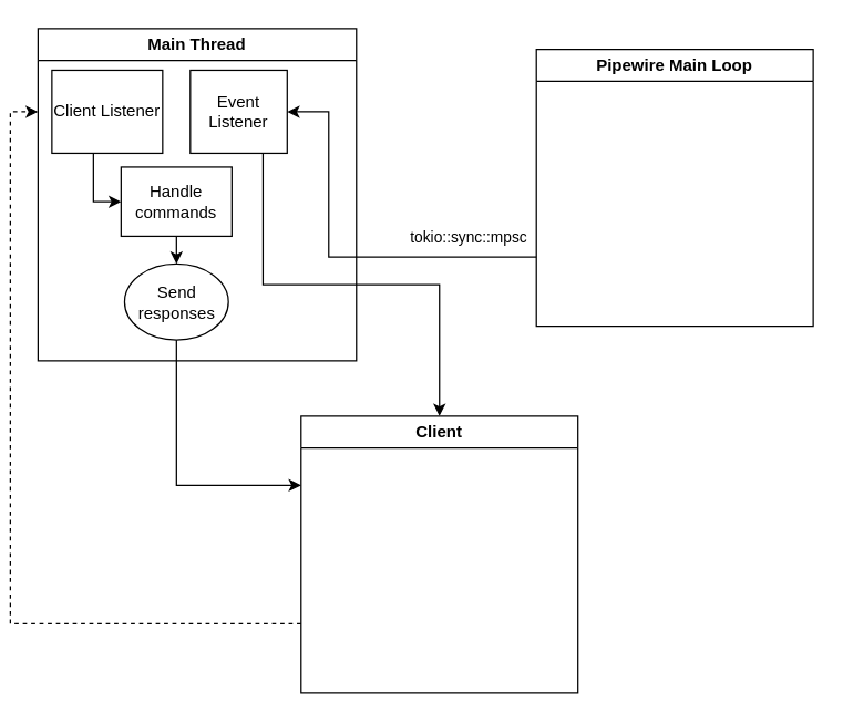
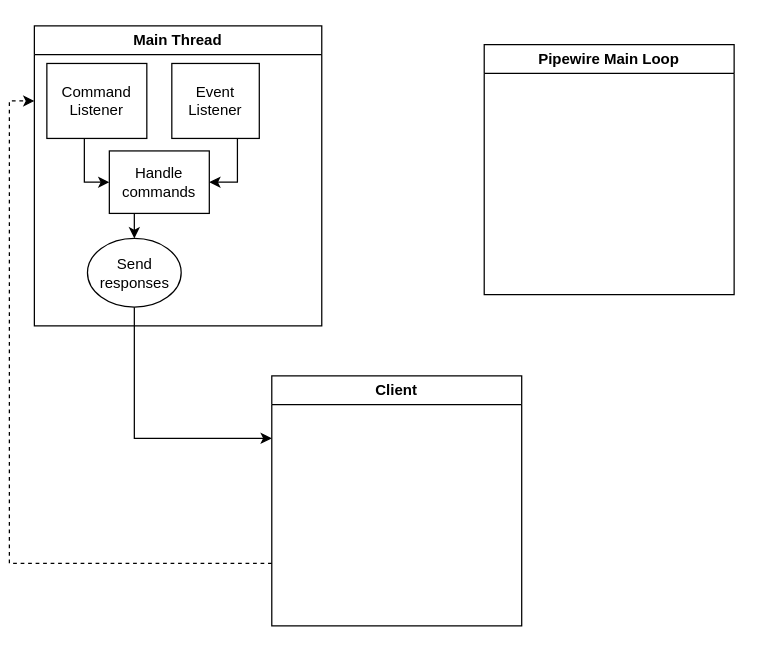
  <mxCell id="0" />
  <mxCell id="1" parent="0" />
  <mxCell id="2" value="Main Thread" style="swimlane;whiteSpace=wrap;html=1;" parent="1" vertex="1"><mxGeometry x="20" y="20" width="230" height="240" as="geometry" /></mxCell>
  <mxCell id="3" style="edgeStyle=orthogonalEdgeStyle;rounded=0;orthogonalLoop=1;jettySize=auto;html=1;exitX=0.5;exitY=1;exitDx=0;exitDy=0;entryX=0;entryY=0.5;entryDx=0;entryDy=0;" parent="2" source="4" target="8" edge="1"><mxGeometry relative="1" as="geometry"><Array as="points"><mxPoint x="40" y="90" /><mxPoint x="40" y="125" /></Array></mxGeometry></mxCell>
- <mxCell id="4" value="Client Listener" style="rounded=0;whiteSpace=wrap;html=1;" parent="2" vertex="1"><mxGeometry x="10" y="30" width="80" height="60" as="geometry" /></mxCell>
- <mxCell id="5" style="edgeStyle=orthogonalEdgeStyle;rounded=0;orthogonalLoop=1;jettySize=auto;html=1;exitX=0.75;exitY=1;exitDx=0;exitDy=0;" parent="2" source="6" target="14" edge="1"><mxGeometry relative="1" as="geometry" /></mxCell>
+ <mxCell id="4" value="Command Listener" style="rounded=0;whiteSpace=wrap;html=1;" parent="2" vertex="1"><mxGeometry x="10" y="30" width="80" height="60" as="geometry" /></mxCell>
+ <mxCell id="5" style="edgeStyle=orthogonalEdgeStyle;rounded=0;orthogonalLoop=1;jettySize=auto;html=1;exitX=0.75;exitY=1;exitDx=0;exitDy=0;entryX=1;entryY=0.5;entryDx=0;entryDy=0;" parent="2" source="6" target="8" edge="1"><mxGeometry relative="1" as="geometry" /></mxCell>
  <mxCell id="6" value="Event Listener" style="rounded=0;whiteSpace=wrap;html=1;" parent="2" vertex="1"><mxGeometry x="110" y="30" width="70" height="60" as="geometry" /></mxCell>
  <mxCell id="7" style="edgeStyle=orthogonalEdgeStyle;rounded=0;orthogonalLoop=1;jettySize=auto;html=1;exitX=0.5;exitY=1;exitDx=0;exitDy=0;entryX=0.5;entryY=0;entryDx=0;entryDy=0;" parent="2" source="8" target="9" edge="1"><mxGeometry relative="1" as="geometry" /></mxCell>
  <mxCell id="8" value="Handle&lt;br&gt;commands" style="whiteSpace=wrap;html=1;rounded=0;" parent="2" vertex="1"><mxGeometry x="60" y="100" width="80" height="50" as="geometry" /></mxCell>
- <mxCell id="9" value="Send responses" style="ellipse;whiteSpace=wrap;html=1;" parent="2" vertex="1"><mxGeometry x="62.5" y="170" width="75" height="55" as="geometry" /></mxCell>
- <mxCell id="10" style="edgeStyle=orthogonalEdgeStyle;rounded=0;orthogonalLoop=1;jettySize=auto;html=1;exitX=0;exitY=0.75;exitDx=0;exitDy=0;entryX=1;entryY=0.5;entryDx=0;entryDy=0;" parent="1" source="12" target="6" edge="1"><mxGeometry relative="1" as="geometry"><mxPoint x="310" y="160" as="targetPoint" /><Array as="points"><mxPoint x="230" y="185" /><mxPoint x="230" y="80" /></Array></mxGeometry></mxCell>
- <mxCell id="11" value="tokio::sync::mpsc" style="edgeLabel;html=1;align=center;verticalAlign=middle;resizable=0;points=[];" parent="10" vertex="1" connectable="0"><mxGeometry x="0.146" relative="1" as="geometry"><mxPoint x="100" y="-2" as="offset" /></mxGeometry></mxCell>
+ <mxCell id="9" value="Send responses" style="ellipse;whiteSpace=wrap;html=1;" parent="2" vertex="1"><mxGeometry x="42.5" y="170" width="75" height="55" as="geometry" /></mxCell>
  <mxCell id="12" value="Pipewire Main Loop" style="swimlane;whiteSpace=wrap;html=1;" parent="1" vertex="1"><mxGeometry x="380" y="35" width="200" height="200" as="geometry" /></mxCell>
  <mxCell id="13" style="edgeStyle=orthogonalEdgeStyle;rounded=0;orthogonalLoop=1;jettySize=auto;html=1;exitX=0;exitY=0.75;exitDx=0;exitDy=0;entryX=0;entryY=0.25;entryDx=0;entryDy=0;dashed=1;" parent="1" source="14" target="2" edge="1"><mxGeometry relative="1" as="geometry" /></mxCell>
  <mxCell id="14" value="Client&lt;br&gt;" style="swimlane;whiteSpace=wrap;html=1;" parent="1" vertex="1"><mxGeometry x="210" y="300" width="200" height="200" as="geometry" /></mxCell>
  <mxCell id="15" style="edgeStyle=orthogonalEdgeStyle;rounded=0;orthogonalLoop=1;jettySize=auto;html=1;exitX=0.5;exitY=1;exitDx=0;exitDy=0;entryX=0;entryY=0.25;entryDx=0;entryDy=0;" parent="1" source="9" target="14" edge="1"><mxGeometry relative="1" as="geometry" /></mxCell>
